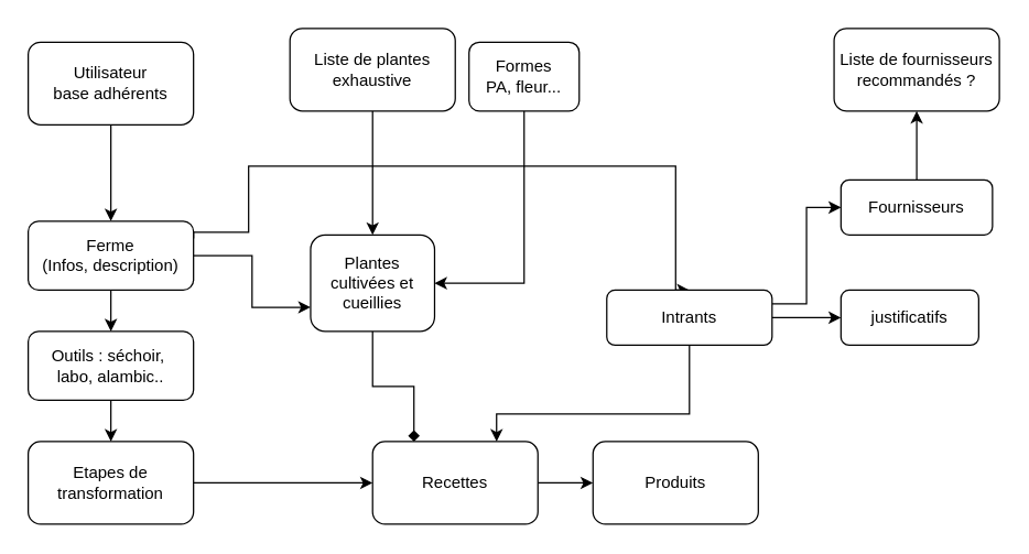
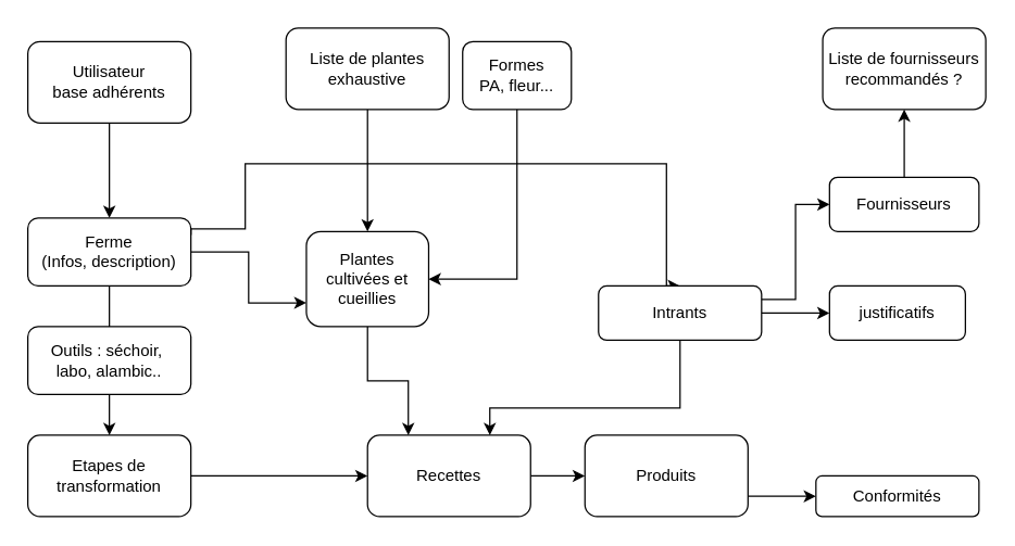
  <mxCell id="0" />
  <mxCell id="1" parent="0" />
  <mxCell id="2" style="edgeStyle=orthogonalEdgeStyle;rounded=0;orthogonalLoop=1;jettySize=auto;html=1;exitX=0.5;exitY=1;exitDx=0;exitDy=0;entryX=0.5;entryY=0;entryDx=0;entryDy=0;" parent="1" source="3" target="7" edge="1"><mxGeometry relative="1" as="geometry" /></mxCell>
  <mxCell id="3" value="Utilisateur&lt;br&gt;base adhérents" style="rounded=1;whiteSpace=wrap;html=1;" parent="1" vertex="1"><mxGeometry x="20" y="30" width="120" height="60" as="geometry" /></mxCell>
- <mxCell id="4" style="edgeStyle=orthogonalEdgeStyle;rounded=0;orthogonalLoop=1;jettySize=auto;html=1;exitX=0.5;exitY=1;exitDx=0;exitDy=0;entryX=0.5;entryY=0;entryDx=0;entryDy=0;" parent="1" source="7" target="9" edge="1"><mxGeometry relative="1" as="geometry" /></mxCell>
+ <mxCell id="4" style="edgeStyle=orthogonalEdgeStyle;rounded=0;orthogonalLoop=1;jettySize=auto;html=1;exitX=0.5;exitY=1;exitDx=0;exitDy=0;entryX=0.5;entryY=0;entryDx=0;entryDy=0;endArrow=none;" parent="1" source="7" target="9" edge="1"><mxGeometry relative="1" as="geometry" /></mxCell>
  <mxCell id="5" style="edgeStyle=orthogonalEdgeStyle;rounded=0;orthogonalLoop=1;jettySize=auto;html=1;exitX=1;exitY=0.5;exitDx=0;exitDy=0;entryX=0;entryY=0.75;entryDx=0;entryDy=0;" parent="1" source="7" target="13" edge="1"><mxGeometry relative="1" as="geometry" /></mxCell>
  <mxCell id="6" style="edgeStyle=orthogonalEdgeStyle;rounded=0;orthogonalLoop=1;jettySize=auto;html=1;exitX=1;exitY=0.25;exitDx=0;exitDy=0;entryX=0.5;entryY=0;entryDx=0;entryDy=0;" parent="1" source="7" target="17" edge="1"><mxGeometry relative="1" as="geometry"><Array as="points"><mxPoint x="180" y="168" /><mxPoint x="180" y="120" /><mxPoint x="490" y="120" /></Array></mxGeometry></mxCell>
  <mxCell id="7" value="Ferme&lt;br&gt;(Infos, description)" style="rounded=1;whiteSpace=wrap;html=1;" parent="1" vertex="1"><mxGeometry x="20" y="160" width="120" height="50" as="geometry" /></mxCell>
  <mxCell id="8" style="edgeStyle=orthogonalEdgeStyle;rounded=0;orthogonalLoop=1;jettySize=auto;html=1;exitX=0.5;exitY=1;exitDx=0;exitDy=0;entryX=0.5;entryY=0;entryDx=0;entryDy=0;" parent="1" source="9" target="11" edge="1"><mxGeometry relative="1" as="geometry" /></mxCell>
  <mxCell id="9" value="Outils : séchoir,&amp;nbsp;&lt;div&gt;labo, alambic..&lt;/div&gt;" style="rounded=1;whiteSpace=wrap;html=1;" parent="1" vertex="1"><mxGeometry x="20" y="240" width="120" height="50" as="geometry" /></mxCell>
  <mxCell id="10" style="edgeStyle=orthogonalEdgeStyle;rounded=0;orthogonalLoop=1;jettySize=auto;html=1;exitX=1;exitY=0.5;exitDx=0;exitDy=0;entryX=0;entryY=0.5;entryDx=0;entryDy=0;" parent="1" source="11" target="20" edge="1"><mxGeometry relative="1" as="geometry" /></mxCell>
  <mxCell id="11" value="Etapes de transformation" style="rounded=1;whiteSpace=wrap;html=1;" parent="1" vertex="1"><mxGeometry x="20" y="320" width="120" height="60" as="geometry" /></mxCell>
- <mxCell id="12" style="edgeStyle=orthogonalEdgeStyle;rounded=0;orthogonalLoop=1;jettySize=auto;html=1;exitX=0.5;exitY=1;exitDx=0;exitDy=0;entryX=0.25;entryY=0;entryDx=0;entryDy=0;endArrow=diamond;" parent="1" source="13" target="20" edge="1"><mxGeometry relative="1" as="geometry"><mxPoint x="305" y="250" as="targetPoint" /></mxGeometry></mxCell>
+ <mxCell id="12" style="edgeStyle=orthogonalEdgeStyle;rounded=0;orthogonalLoop=1;jettySize=auto;html=1;exitX=0.5;exitY=1;exitDx=0;exitDy=0;entryX=0.25;entryY=0;entryDx=0;entryDy=0;" parent="1" source="13" target="20" edge="1"><mxGeometry relative="1" as="geometry"><mxPoint x="305" y="250" as="targetPoint" /></mxGeometry></mxCell>
  <mxCell id="13" value="Plantes&lt;br&gt;cultivées et cueillies" style="rounded=1;whiteSpace=wrap;html=1;" parent="1" vertex="1"><mxGeometry x="225" y="170" width="90" height="70" as="geometry" /></mxCell>
  <mxCell id="14" style="edgeStyle=orthogonalEdgeStyle;rounded=0;orthogonalLoop=1;jettySize=auto;html=1;exitX=1;exitY=0.5;exitDx=0;exitDy=0;" parent="1" source="17" target="18" edge="1"><mxGeometry relative="1" as="geometry" /></mxCell>
  <mxCell id="15" style="edgeStyle=orthogonalEdgeStyle;rounded=0;orthogonalLoop=1;jettySize=auto;html=1;exitX=0.5;exitY=1;exitDx=0;exitDy=0;entryX=0.75;entryY=0;entryDx=0;entryDy=0;" parent="1" source="17" target="20" edge="1"><mxGeometry relative="1" as="geometry"><Array as="points"><mxPoint x="490" y="300" /><mxPoint x="335" y="300" /></Array></mxGeometry></mxCell>
  <mxCell id="16" style="edgeStyle=orthogonalEdgeStyle;rounded=0;orthogonalLoop=1;jettySize=auto;html=1;exitX=1;exitY=0.25;exitDx=0;exitDy=0;entryX=0;entryY=0.5;entryDx=0;entryDy=0;" parent="1" source="17" target="29" edge="1"><mxGeometry relative="1" as="geometry" /></mxCell>
  <mxCell id="17" value="Intrants" style="rounded=1;whiteSpace=wrap;html=1;" parent="1" vertex="1"><mxGeometry x="440" y="210" width="120" height="40" as="geometry" /></mxCell>
  <mxCell id="18" value="justificatifs" style="rounded=1;whiteSpace=wrap;html=1;" parent="1" vertex="1"><mxGeometry x="610" y="210" width="100" height="40" as="geometry" /></mxCell>
  <mxCell id="19" style="edgeStyle=orthogonalEdgeStyle;rounded=0;orthogonalLoop=1;jettySize=auto;html=1;exitX=1;exitY=0.5;exitDx=0;exitDy=0;" parent="1" source="20" target="24" edge="1"><mxGeometry relative="1" as="geometry" /></mxCell>
  <mxCell id="20" value="Recettes" style="rounded=1;whiteSpace=wrap;html=1;" parent="1" vertex="1"><mxGeometry x="270" y="320" width="120" height="60" as="geometry" /></mxCell>
  <mxCell id="21" style="edgeStyle=orthogonalEdgeStyle;rounded=0;orthogonalLoop=1;jettySize=auto;html=1;exitX=0.5;exitY=1;exitDx=0;exitDy=0;entryX=1;entryY=0.5;entryDx=0;entryDy=0;" parent="1" source="22" target="13" edge="1"><mxGeometry relative="1" as="geometry" /></mxCell>
  <mxCell id="22" value="Formes&lt;br&gt;PA, fleur..." style="rounded=1;whiteSpace=wrap;html=1;" parent="1" vertex="1"><mxGeometry x="340" y="30" width="80" height="50" as="geometry" /></mxCell>
+ <mxCell id="23" style="edgeStyle=orthogonalEdgeStyle;rounded=0;orthogonalLoop=1;jettySize=auto;html=1;exitX=1;exitY=0.75;exitDx=0;exitDy=0;entryX=0;entryY=0.5;entryDx=0;entryDy=0;" parent="1" source="24" target="25" edge="1"><mxGeometry relative="1" as="geometry" /></mxCell>
  <mxCell id="24" value="Produits" style="rounded=1;whiteSpace=wrap;html=1;" parent="1" vertex="1"><mxGeometry x="430" y="320" width="120" height="60" as="geometry" /></mxCell>
+ <mxCell id="25" value="Conformités" style="rounded=1;whiteSpace=wrap;html=1;" parent="1" vertex="1"><mxGeometry x="600" y="350" width="120" height="30" as="geometry" /></mxCell>
  <mxCell id="26" style="edgeStyle=orthogonalEdgeStyle;rounded=0;orthogonalLoop=1;jettySize=auto;html=1;exitX=0.5;exitY=1;exitDx=0;exitDy=0;" parent="1" source="27" target="13" edge="1"><mxGeometry relative="1" as="geometry" /></mxCell>
  <mxCell id="27" value="Liste de plantes&lt;br&gt;exhaustive" style="rounded=1;whiteSpace=wrap;html=1;" parent="1" vertex="1"><mxGeometry x="210" y="20" width="120" height="60" as="geometry" /></mxCell>
  <mxCell id="28" style="edgeStyle=orthogonalEdgeStyle;rounded=0;orthogonalLoop=1;jettySize=auto;html=1;exitX=0.5;exitY=0;exitDx=0;exitDy=0;entryX=0.5;entryY=1;entryDx=0;entryDy=0;" parent="1" source="29" target="30" edge="1"><mxGeometry relative="1" as="geometry" /></mxCell>
  <mxCell id="29" value="Fournisseurs" style="rounded=1;whiteSpace=wrap;html=1;" parent="1" vertex="1"><mxGeometry x="610" y="130" width="110" height="40" as="geometry" /></mxCell>
  <mxCell id="30" value="Liste de fournisseurs&lt;br&gt;recommandés ?" style="rounded=1;whiteSpace=wrap;html=1;" parent="1" vertex="1"><mxGeometry x="605" y="20" width="120" height="60" as="geometry" /></mxCell>
